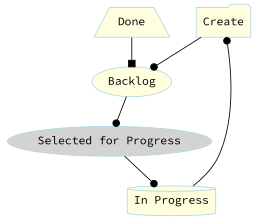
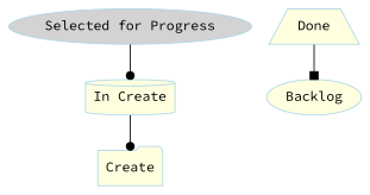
  digraph {
    fontname="Source Code Pro"
    node [color=lightblue fillcolor=lightyellow fontname="Source Code Pro" shape=ellipse style=filled]
    edge [arrowhead=dot fontname="Source Code Pro"]
    n1 [label=Create shape=folder]
    n2 [label=Backlog]
    n3 [fillcolor=lightgrey label="Selected for Progress"]
-   n4 [label="In Progress" shape=cylinder]
+   n4 [label="In Create" shape=cylinder]
    n5 [label=Done shape=trapezium]
-   n1 -> n2
-   n2 -> n3
    n3 -> n4
    n4 -> n1
    n5 -> n2 [arrowhead=box]
  }
